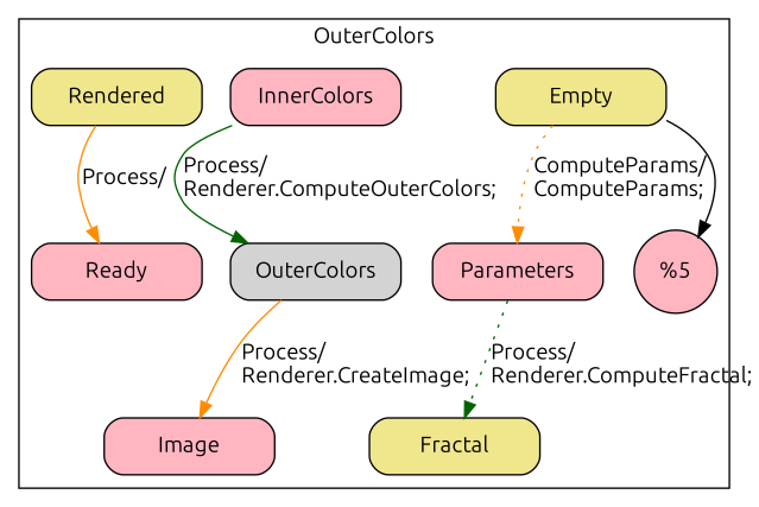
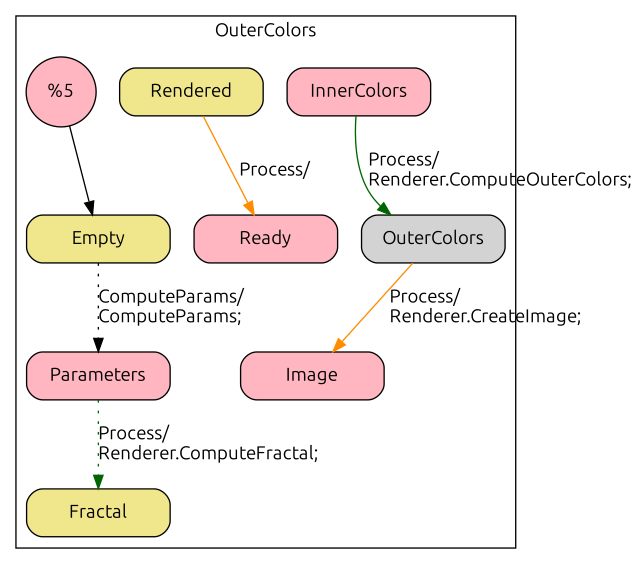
  digraph {
    fontname=Ubuntu
    node [fillcolor=lightpink fontname=Ubuntu shape=Mrecord style=filled]
    edge [color=black fontname=Ubuntu style=solid]
    n1 [fillcolor=khaki label="{Empty}" width=1.5]
    n2 [label="{Parameters}" width=1.5]
    n3 [fillcolor=khaki label="{Fractal}" width=1.5]
    n4 [label="{InnerColors}" width=1.5]
    n5 [fillcolor=lightgrey label="{OuterColors}" width=1.5]
    n6 [label="{Image}" width=1.5]
    n7 [fillcolor=khaki label="{Rendered}" width=1.5]
    n8 [label="{Ready}" width=1.5]
    "%5" [shape=circle width=0.25]
    subgraph cluster_1 {
      label=OuterColors
      n1
      n2
      n3
      n4
      n5
      n6
      n7
      n8
      "%5"
    }
-   n1 -> n2 [color=darkorange label="ComputeParams/\lComputeParams;\l" style=dotted]
+   n1 -> n2 [label="ComputeParams/\lComputeParams;\l" style=dotted]
    n2 -> n3 [color=darkgreen label="Process/\lRenderer.ComputeFractal;\l" style=dotted]
    n4 -> n5 [color=darkgreen label="Process/\lRenderer.ComputeOuterColors;\l"]
    n5 -> n6 [color=darkorange label="Process/\lRenderer.CreateImage;\l"]
    n7 -> n8 [color=darkorange label="Process/\l"]
-   n1 -> "%5"
+   "%5" -> n1
  }
